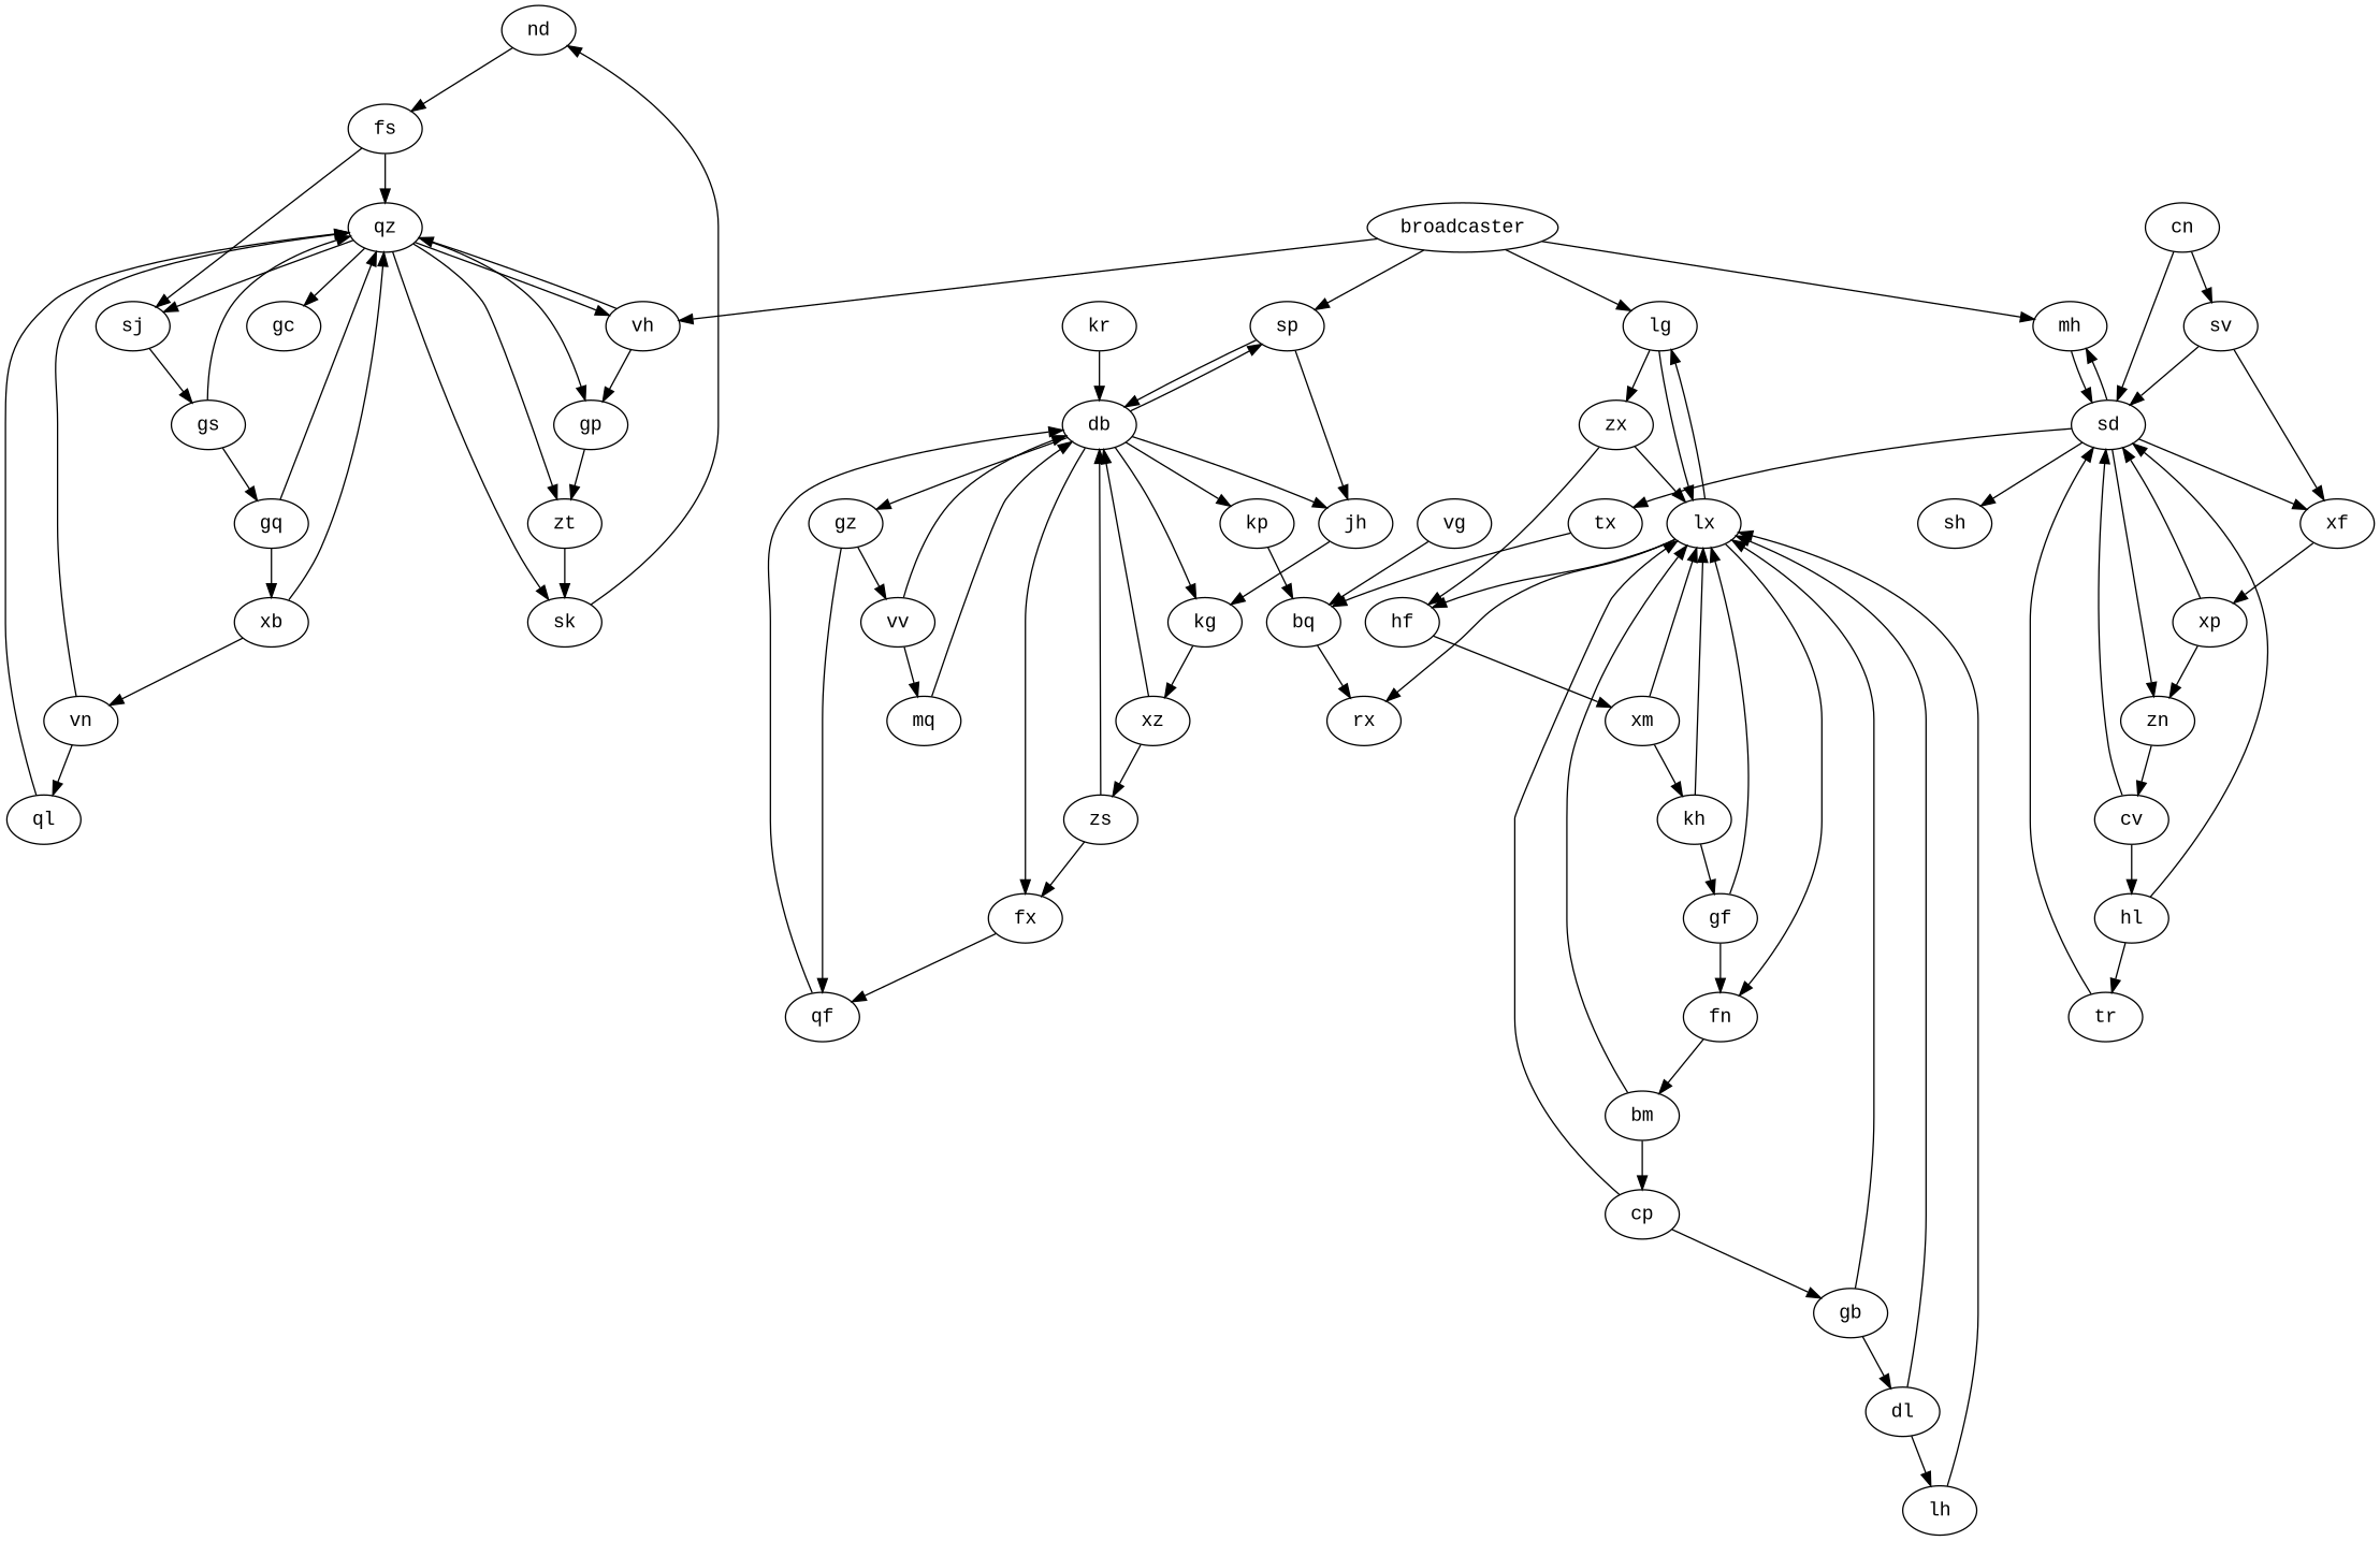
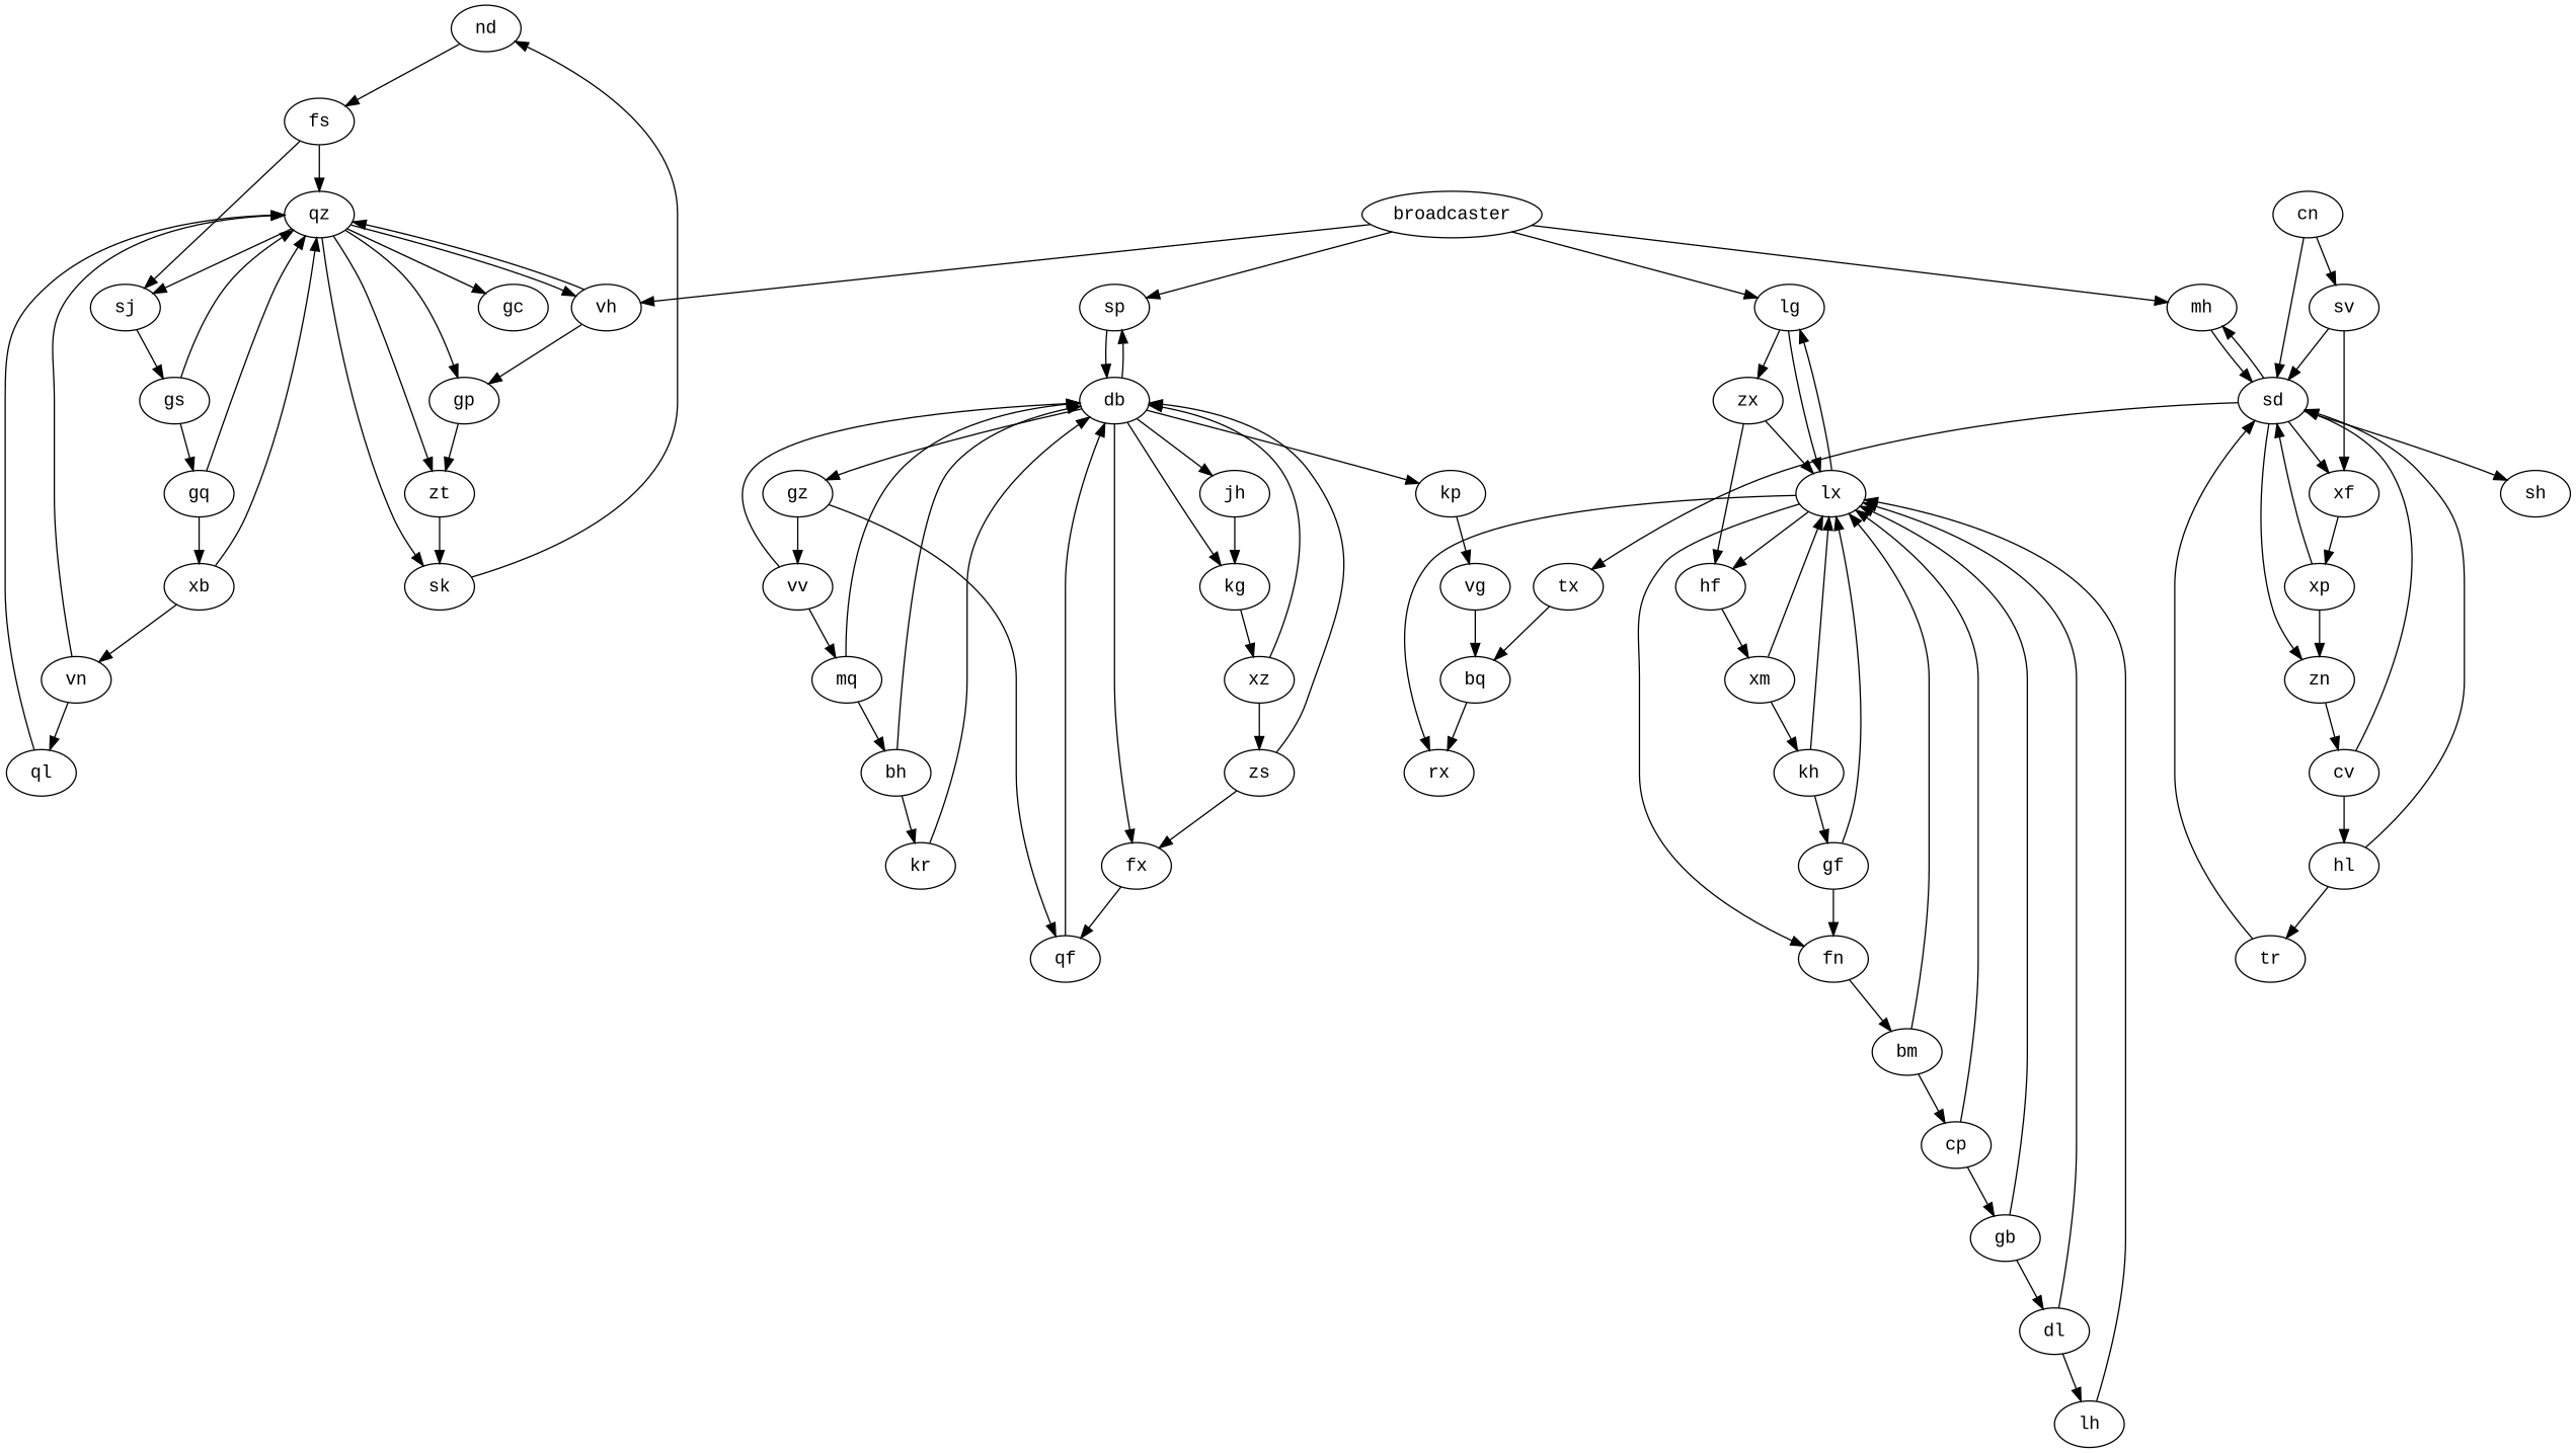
  digraph {
    fontname="Liberation Mono"
    node [fontname="Liberation Mono"]
    edge [fontname="Liberation Mono"]
    nd
    fs
    qz
    sj
    zt
    sk
    gp
    gc
    vh
    gs
    ql
    gz
    vv
    qf
    mq
    db
+   bh
    kg
    sp
    jh
    fx
    kp
    lg
    zx
    lx
    hf
    fn
    rx
    xm
    bm
    vg
    bq
    tr
    sd
    zn
    mh
    sh
    xf
    tx
    cv
    xp
    vn
    xz
    zs
    gq
    xb
    kh
    gf
    kr
    cp
    gb
    dl
    lh
    hl
    cn
    sv
    broadcaster
    nd -> fs
    fs -> qz
    fs -> sj
    qz -> sj
    qz -> zt
    qz -> sk
    qz -> gp
    qz -> gc
    qz -> vh
    sj -> gs
    zt -> sk
    sk -> nd
    gp -> zt
    vh -> qz
    vh -> gp
    gs -> qz
    gs -> gq
    ql -> qz
    gz -> vv
    gz -> qf
    vv -> mq
    vv -> db
    qf -> db
    mq -> db
+   mq -> bh
    db -> gz
    db -> kg
    db -> sp
    db -> jh
    db -> fx
    db -> kp
+   bh -> db
+   bh -> kr
    kg -> xz
    sp -> db
-   sp -> jh
    jh -> kg
    fx -> qf
-   kp -> bq
+   kp -> vg
    lg -> zx
    lg -> lx
    zx -> lx
    zx -> hf
    lx -> lg
    lx -> hf
    lx -> fn
    lx -> rx
    hf -> xm
    fn -> bm
    xm -> lx
    xm -> kh
    bm -> lx
    bm -> cp
    vg -> bq
    bq -> rx
    tr -> sd
    sd -> zn
    sd -> mh
    sd -> sh
    sd -> xf
    sd -> tx
    zn -> cv
    mh -> sd
    xf -> xp
    tx -> bq
    cv -> sd
    cv -> hl
    xp -> sd
    xp -> zn
    vn -> qz
    vn -> ql
    xz -> db
    xz -> zs
    zs -> db
    zs -> fx
    gq -> qz
    gq -> xb
    xb -> qz
    xb -> vn
    kh -> lx
    kh -> gf
    gf -> lx
    gf -> fn
    kr -> db
    cp -> lx
    cp -> gb
    gb -> lx
    gb -> dl
    dl -> lx
    dl -> lh
    lh -> lx
    hl -> tr
    hl -> sd
    cn -> sd
    cn -> sv
    sv -> sd
    sv -> xf
    broadcaster -> vh
    broadcaster -> sp
    broadcaster -> lg
    broadcaster -> mh
  }
